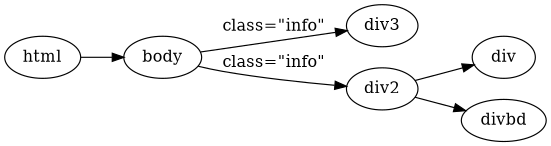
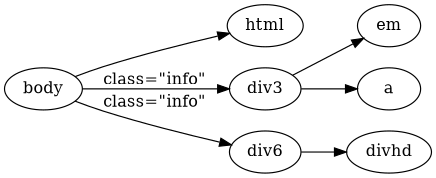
  digraph {
    rankdir=LR
    html
    body
    n3 [label=div3]
-   div2
-   divhd [label=div]
-   divbd
-   html -> body
+   div2 [label=div6]
+   em
+   a
+   divhd
+   body -> html
    body -> n3 [label="class=\"info\""]
    body -> div2 [label="class=\"info\""]
+   n3 -> em
+   n3 -> a
    div2 -> divhd
-   div2 -> divbd
  }
